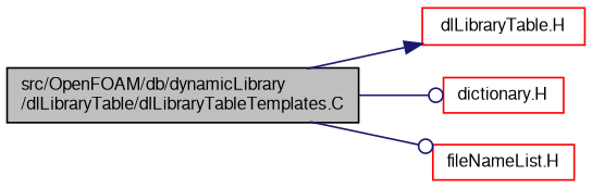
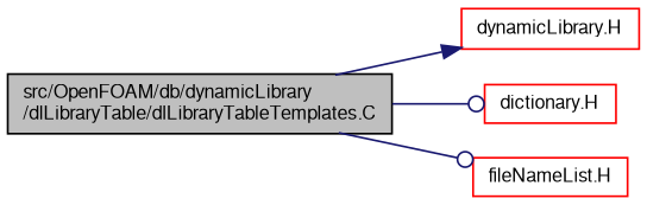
  digraph {
    rankdir=LR
    node [color=red fontname=FreeSans fontsize=10 shape=record]
    edge [color=midnightblue fontname=FreeSans fontsize=10 labelfontname=FreeSans labelfontsize=10 style=solid arrowhead=odot]
    n1 [color=black fillcolor=grey75 fontcolor=black height=0.2 label="src/OpenFOAM/db/dynamicLibrary\l/dlLibraryTable/dlLibraryTableTemplates.C" style=filled width=0.4]
-   n2 [height=0.2 label="dlLibraryTable.H" width=0.4]
+   n2 [height=0.2 label="dynamicLibrary.H" width=0.4]
    n3 [height=0.2 label="dictionary.H" width=0.4]
    n4 [height=0.2 label="fileNameList.H" width=0.4]
    n1 -> n2 [arrowhead=normal]
    n1 -> n3
    n1 -> n4
  }
